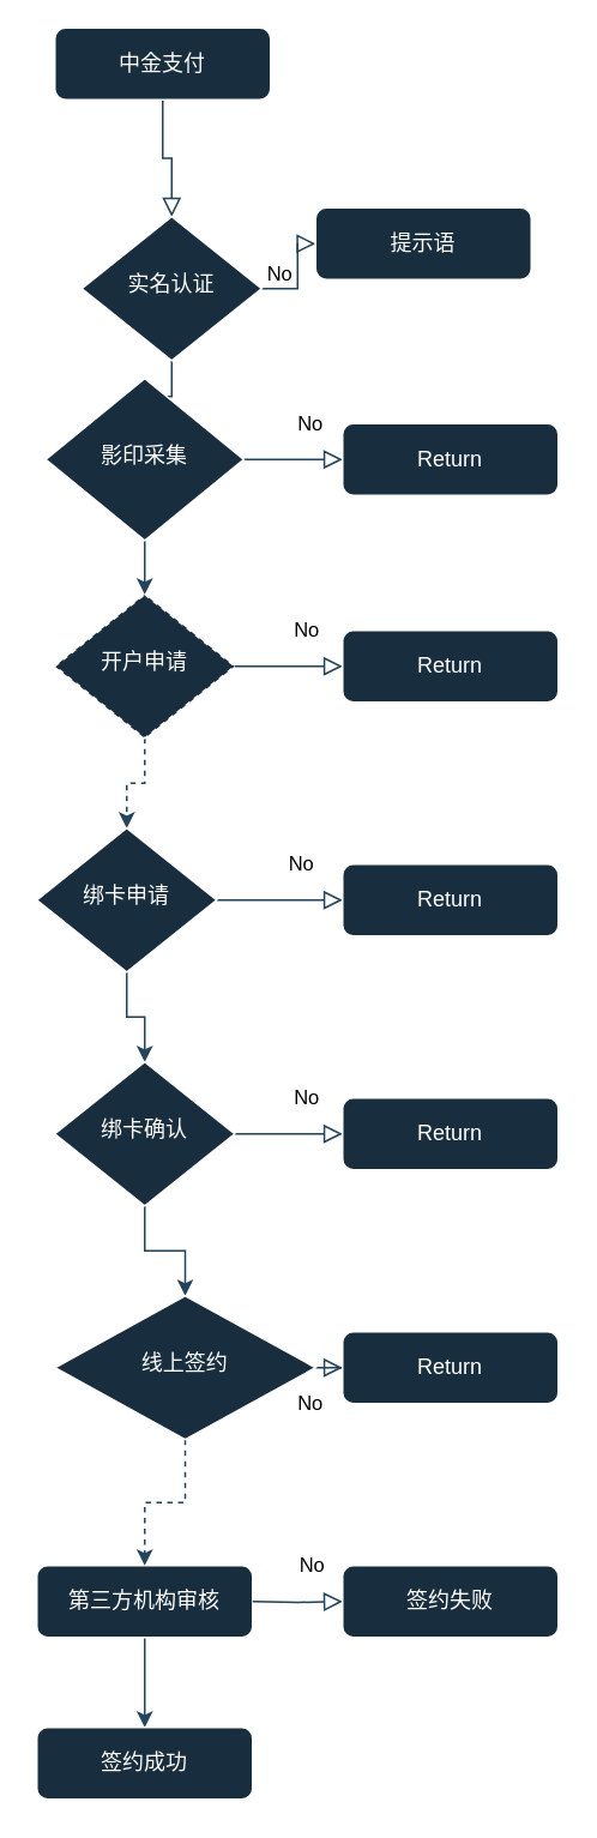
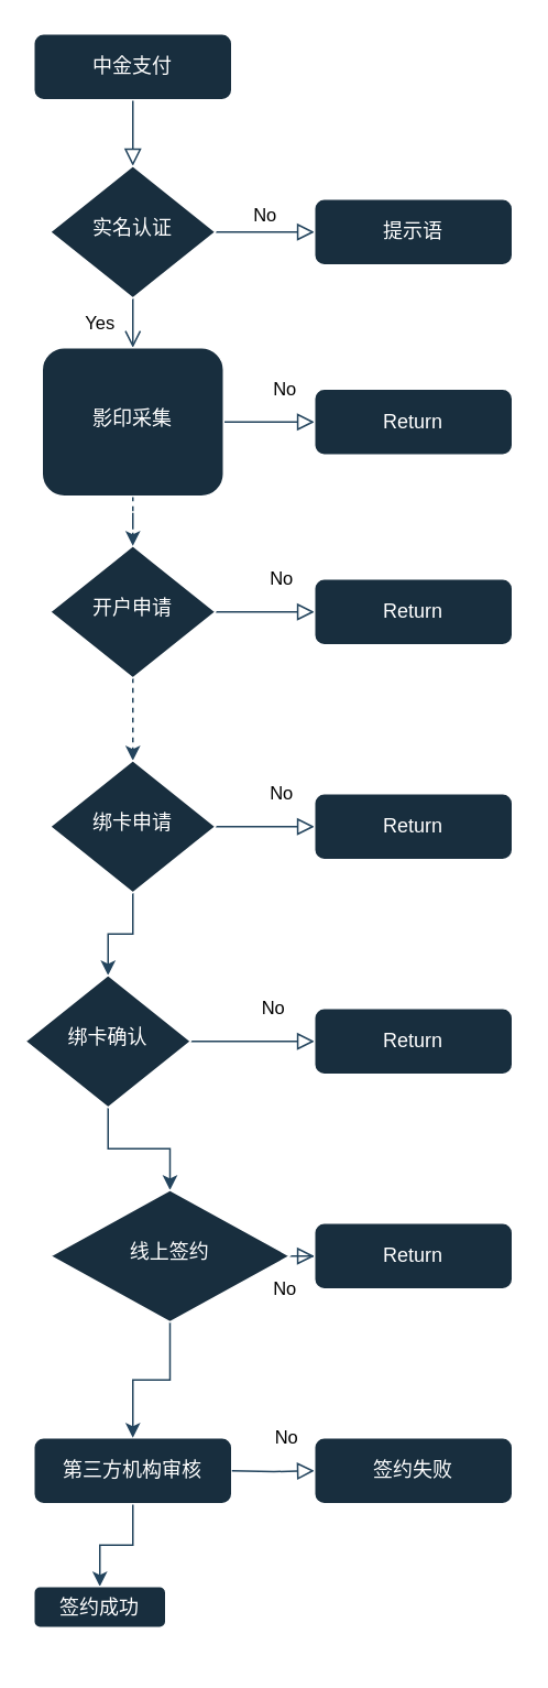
  <mxCell id="0" />
  <mxCell id="1" parent="0" />
  <mxCell id="2" value="" style="rounded=0;html=1;jettySize=auto;orthogonalLoop=1;fontSize=11;endArrow=block;endFill=0;endSize=8;strokeWidth=1;shadow=0;labelBackgroundColor=none;edgeStyle=orthogonalEdgeStyle;strokeColor=#23445D;fontColor=default;" parent="1" source="3" target="6" edge="1"><mxGeometry relative="1" as="geometry" /></mxCell>
- <mxCell id="3" value="中金支付" style="rounded=1;whiteSpace=wrap;html=1;fontSize=12;glass=0;strokeWidth=1;shadow=0;labelBackgroundColor=none;fillColor=#182E3E;strokeColor=#FFFFFF;fontColor=#FFFFFF;" parent="1" vertex="1"><mxGeometry x="30" y="15" width="120" height="40" as="geometry" /></mxCell>
+ <mxCell id="3" value="中金支付" style="rounded=1;whiteSpace=wrap;html=1;fontSize=12;glass=0;strokeWidth=1;shadow=0;labelBackgroundColor=none;fillColor=#182E3E;strokeColor=#FFFFFF;fontColor=#FFFFFF;" parent="1" vertex="1"><mxGeometry x="20" y="20" width="120" height="40" as="geometry" /></mxCell>
  <mxCell id="4" value="Yes" style="rounded=0;html=1;jettySize=auto;orthogonalLoop=1;fontSize=11;endArrow=open;endFill=0;endSize=8;strokeWidth=1;shadow=0;labelBackgroundColor=none;edgeStyle=orthogonalEdgeStyle;strokeColor=#23445D;fontColor=default;" parent="1" source="6" target="16" edge="1"><mxGeometry y="20" relative="1" as="geometry"><mxPoint as="offset" /></mxGeometry></mxCell>
  <mxCell id="5" value="No" style="edgeStyle=orthogonalEdgeStyle;rounded=0;html=1;jettySize=auto;orthogonalLoop=1;fontSize=11;endArrow=block;endFill=0;endSize=8;strokeWidth=1;shadow=0;labelBackgroundColor=none;strokeColor=#23445D;fontColor=default;" parent="1" source="6" target="7" edge="1"><mxGeometry y="10" relative="1" as="geometry"><mxPoint as="offset" /></mxGeometry></mxCell>
- <mxCell id="6" value="实名认证" style="rhombus;whiteSpace=wrap;html=1;shadow=0;fontFamily=Helvetica;fontSize=12;align=center;strokeWidth=1;spacing=6;spacingTop=-4;labelBackgroundColor=none;fillColor=#182E3E;strokeColor=#FFFFFF;fontColor=#FFFFFF;" parent="1" vertex="1"><mxGeometry x="45" y="120" width="100" height="80" as="geometry" /></mxCell>
- <mxCell id="7" value="提示语" style="rounded=1;whiteSpace=wrap;html=1;fontSize=12;glass=0;strokeWidth=1;shadow=0;labelBackgroundColor=none;fillColor=#182E3E;strokeColor=#FFFFFF;fontColor=#FFFFFF;" parent="1" vertex="1"><mxGeometry x="175" y="115" width="120" height="40" as="geometry" /></mxCell>
+ <mxCell id="6" value="实名认证" style="rhombus;whiteSpace=wrap;html=1;shadow=0;fontFamily=Helvetica;fontSize=12;align=center;strokeWidth=1;spacing=6;spacingTop=-4;labelBackgroundColor=none;fillColor=#182E3E;strokeColor=#FFFFFF;fontColor=#FFFFFF;" parent="1" vertex="1"><mxGeometry x="30" y="100" width="100" height="80" as="geometry" /></mxCell>
+ <mxCell id="7" value="提示语" style="rounded=1;whiteSpace=wrap;html=1;fontSize=12;glass=0;strokeWidth=1;shadow=0;labelBackgroundColor=none;fillColor=#182E3E;strokeColor=#FFFFFF;fontColor=#FFFFFF;" parent="1" vertex="1"><mxGeometry x="190" y="120" width="120" height="40" as="geometry" /></mxCell>
  <mxCell id="8" value="No" style="rounded=0;html=1;jettySize=auto;orthogonalLoop=1;fontSize=11;endArrow=block;endFill=0;endSize=8;strokeWidth=1;shadow=0;labelBackgroundColor=none;edgeStyle=orthogonalEdgeStyle;strokeColor=#23445D;fontColor=default;" parent="1" source="10" target="11" edge="1"><mxGeometry x="0.333" y="20" relative="1" as="geometry"><mxPoint as="offset" /></mxGeometry></mxCell>
  <mxCell id="9" value="" style="edgeStyle=orthogonalEdgeStyle;rounded=0;orthogonalLoop=1;jettySize=auto;html=1;strokeColor=#23445D;dashed=1;" parent="1" source="10" target="20" edge="1"><mxGeometry relative="1" as="geometry" /></mxCell>
- <mxCell id="10" value="开户申请" style="rhombus;whiteSpace=wrap;html=1;shadow=0;fontFamily=Helvetica;fontSize=12;align=center;strokeWidth=1;spacing=6;spacingTop=-4;labelBackgroundColor=none;fillColor=#182E3E;strokeColor=#FFFFFF;fontColor=#FFFFFF;dashed=1;" parent="1" vertex="1"><mxGeometry x="30" y="330" width="100" height="80" as="geometry" /></mxCell>
+ <mxCell id="10" value="开户申请" style="rhombus;whiteSpace=wrap;html=1;shadow=0;fontFamily=Helvetica;fontSize=12;align=center;strokeWidth=1;spacing=6;spacingTop=-4;labelBackgroundColor=none;fillColor=#182E3E;strokeColor=#FFFFFF;fontColor=#FFFFFF;" parent="1" vertex="1"><mxGeometry x="30" y="330" width="100" height="80" as="geometry" /></mxCell>
  <mxCell id="11" value="Return" style="rounded=1;whiteSpace=wrap;html=1;fontSize=12;glass=0;strokeWidth=1;shadow=0;labelBackgroundColor=none;fillColor=#182E3E;strokeColor=#FFFFFF;fontColor=#FFFFFF;" parent="1" vertex="1"><mxGeometry x="190" y="350" width="120" height="40" as="geometry" /></mxCell>
  <mxCell id="12" value="" style="edgeStyle=orthogonalEdgeStyle;rounded=0;orthogonalLoop=1;jettySize=auto;html=1;strokeColor=#23445D;" parent="1" source="13" target="33" edge="1"><mxGeometry relative="1" as="geometry" /></mxCell>
  <mxCell id="13" value="第三方机构审核" style="rounded=1;whiteSpace=wrap;html=1;fontSize=12;glass=0;strokeWidth=1;shadow=0;labelBackgroundColor=none;fillColor=#182E3E;strokeColor=#FFFFFF;fontColor=#FFFFFF;" parent="1" vertex="1"><mxGeometry x="20" y="870" width="120" height="40" as="geometry" /></mxCell>
  <mxCell id="14" value="No" style="rounded=0;html=1;jettySize=auto;orthogonalLoop=1;fontSize=11;endArrow=block;endFill=0;endSize=8;strokeWidth=1;shadow=0;labelBackgroundColor=none;edgeStyle=orthogonalEdgeStyle;strokeColor=#23445D;fontColor=default;" parent="1" source="16" target="17" edge="1"><mxGeometry x="0.333" y="20" relative="1" as="geometry"><mxPoint as="offset" /></mxGeometry></mxCell>
- <mxCell id="15" value="" style="edgeStyle=orthogonalEdgeStyle;rounded=0;orthogonalLoop=1;jettySize=auto;html=1;strokeColor=#23445D;" parent="1" source="16" target="10" edge="1"><mxGeometry relative="1" as="geometry" /></mxCell>
- <mxCell id="16" value="影印采集" style="rhombus;whiteSpace=wrap;html=1;shadow=0;fontFamily=Helvetica;fontSize=12;align=center;strokeWidth=1;spacing=6;spacingTop=-4;labelBackgroundColor=none;fillColor=#182E3E;strokeColor=#FFFFFF;fontColor=#FFFFFF;" parent="1" vertex="1"><mxGeometry x="25" y="210" width="110" height="90" as="geometry" /></mxCell>
+ <mxCell id="15" value="" style="edgeStyle=orthogonalEdgeStyle;rounded=0;orthogonalLoop=1;jettySize=auto;html=1;strokeColor=#23445D;dashed=1;" parent="1" source="16" target="10" edge="1"><mxGeometry relative="1" as="geometry" /></mxCell>
+ <mxCell id="16" value="影印采集" style="whiteSpace=wrap;html=1;shadow=0;fontFamily=Helvetica;fontSize=12;align=center;strokeWidth=1;spacing=6;spacingTop=-4;labelBackgroundColor=none;fillColor=#182E3E;strokeColor=#FFFFFF;fontColor=#FFFFFF;rounded=1;" parent="1" vertex="1"><mxGeometry x="25" y="210" width="110" height="90" as="geometry" /></mxCell>
  <mxCell id="17" value="Return" style="rounded=1;whiteSpace=wrap;html=1;fontSize=12;glass=0;strokeWidth=1;shadow=0;labelBackgroundColor=none;fillColor=#182E3E;strokeColor=#FFFFFF;fontColor=#FFFFFF;" parent="1" vertex="1"><mxGeometry x="190" y="235" width="120" height="40" as="geometry" /></mxCell>
  <mxCell id="18" value="No" style="rounded=0;html=1;jettySize=auto;orthogonalLoop=1;fontSize=11;endArrow=block;endFill=0;endSize=8;strokeWidth=1;shadow=0;labelBackgroundColor=none;edgeStyle=orthogonalEdgeStyle;strokeColor=#23445D;fontColor=default;" parent="1" source="20" target="21" edge="1"><mxGeometry x="0.333" y="20" relative="1" as="geometry"><mxPoint as="offset" /></mxGeometry></mxCell>
  <mxCell id="19" value="" style="edgeStyle=orthogonalEdgeStyle;rounded=0;orthogonalLoop=1;jettySize=auto;html=1;strokeColor=#23445D;" parent="1" source="20" target="24" edge="1"><mxGeometry relative="1" as="geometry" /></mxCell>
- <mxCell id="20" value="绑卡申请" style="rhombus;whiteSpace=wrap;html=1;shadow=0;fontFamily=Helvetica;fontSize=12;align=center;strokeWidth=1;spacing=6;spacingTop=-4;labelBackgroundColor=none;fillColor=#182E3E;strokeColor=#FFFFFF;fontColor=#FFFFFF;" parent="1" vertex="1"><mxGeometry x="20" y="460" width="100" height="80" as="geometry" /></mxCell>
+ <mxCell id="20" value="绑卡申请" style="rhombus;whiteSpace=wrap;html=1;shadow=0;fontFamily=Helvetica;fontSize=12;align=center;strokeWidth=1;spacing=6;spacingTop=-4;labelBackgroundColor=none;fillColor=#182E3E;strokeColor=#FFFFFF;fontColor=#FFFFFF;" parent="1" vertex="1"><mxGeometry x="30" y="460" width="100" height="80" as="geometry" /></mxCell>
  <mxCell id="21" value="Return" style="rounded=1;whiteSpace=wrap;html=1;fontSize=12;glass=0;strokeWidth=1;shadow=0;labelBackgroundColor=none;fillColor=#182E3E;strokeColor=#FFFFFF;fontColor=#FFFFFF;" parent="1" vertex="1"><mxGeometry x="190" y="480" width="120" height="40" as="geometry" /></mxCell>
  <mxCell id="22" value="No" style="rounded=0;html=1;jettySize=auto;orthogonalLoop=1;fontSize=11;endArrow=block;endFill=0;endSize=8;strokeWidth=1;shadow=0;labelBackgroundColor=none;edgeStyle=orthogonalEdgeStyle;strokeColor=#23445D;fontColor=default;" parent="1" source="24" target="25" edge="1"><mxGeometry x="0.333" y="20" relative="1" as="geometry"><mxPoint as="offset" /></mxGeometry></mxCell>
  <mxCell id="23" value="" style="edgeStyle=orthogonalEdgeStyle;rounded=0;orthogonalLoop=1;jettySize=auto;html=1;strokeColor=#23445D;" parent="1" source="24" target="28" edge="1"><mxGeometry relative="1" as="geometry" /></mxCell>
- <mxCell id="24" value="绑卡确认" style="rhombus;whiteSpace=wrap;html=1;shadow=0;fontFamily=Helvetica;fontSize=12;align=center;strokeWidth=1;spacing=6;spacingTop=-4;labelBackgroundColor=none;fillColor=#182E3E;strokeColor=#FFFFFF;fontColor=#FFFFFF;" parent="1" vertex="1"><mxGeometry x="30" y="590" width="100" height="80" as="geometry" /></mxCell>
+ <mxCell id="24" value="绑卡确认" style="rhombus;whiteSpace=wrap;html=1;shadow=0;fontFamily=Helvetica;fontSize=12;align=center;strokeWidth=1;spacing=6;spacingTop=-4;labelBackgroundColor=none;fillColor=#182E3E;strokeColor=#FFFFFF;fontColor=#FFFFFF;" parent="1" vertex="1"><mxGeometry x="15" y="590" width="100" height="80" as="geometry" /></mxCell>
  <mxCell id="25" value="Return" style="rounded=1;whiteSpace=wrap;html=1;fontSize=12;glass=0;strokeWidth=1;shadow=0;labelBackgroundColor=none;fillColor=#182E3E;strokeColor=#FFFFFF;fontColor=#FFFFFF;" parent="1" vertex="1"><mxGeometry x="190" y="610" width="120" height="40" as="geometry" /></mxCell>
  <mxCell id="26" value="No" style="rounded=0;html=1;jettySize=auto;orthogonalLoop=1;fontSize=11;endArrow=block;endFill=0;endSize=8;strokeWidth=1;shadow=0;labelBackgroundColor=none;edgeStyle=orthogonalEdgeStyle;strokeColor=#23445D;fontColor=default;" parent="1" source="28" target="29" edge="1"><mxGeometry x="0.333" y="20" relative="1" as="geometry"><mxPoint as="offset" /></mxGeometry></mxCell>
- <mxCell id="27" value="" style="edgeStyle=orthogonalEdgeStyle;rounded=0;orthogonalLoop=1;jettySize=auto;html=1;strokeColor=#23445D;dashed=1;" parent="1" source="28" target="13" edge="1"><mxGeometry relative="1" as="geometry" /></mxCell>
+ <mxCell id="27" value="" style="edgeStyle=orthogonalEdgeStyle;rounded=0;orthogonalLoop=1;jettySize=auto;html=1;strokeColor=#23445D;" parent="1" source="28" target="13" edge="1"><mxGeometry relative="1" as="geometry" /></mxCell>
  <mxCell id="28" value="线上签约" style="rhombus;whiteSpace=wrap;html=1;shadow=0;fontFamily=Helvetica;fontSize=12;align=center;strokeWidth=1;spacing=6;spacingTop=-4;labelBackgroundColor=none;fillColor=#182E3E;strokeColor=#FFFFFF;fontColor=#FFFFFF;" parent="1" vertex="1"><mxGeometry x="30" y="720" width="145" height="80" as="geometry" /></mxCell>
  <mxCell id="29" value="Return" style="rounded=1;whiteSpace=wrap;html=1;fontSize=12;glass=0;strokeWidth=1;shadow=0;labelBackgroundColor=none;fillColor=#182E3E;strokeColor=#FFFFFF;fontColor=#FFFFFF;" parent="1" vertex="1"><mxGeometry x="190" y="740" width="120" height="40" as="geometry" /></mxCell>
  <mxCell id="30" value="" style="shape=waypoint;sketch=0;size=6;pointerEvents=1;points=[];fillColor=#182E3E;resizable=0;rotatable=0;perimeter=centerPerimeter;snapToPoint=1;strokeColor=#FFFFFF;fontColor=#FFFFFF;rounded=1;glass=0;strokeWidth=1;shadow=0;labelBackgroundColor=none;" parent="1" vertex="1"><mxGeometry x="270" y="880" width="20" height="20" as="geometry" /></mxCell>
  <mxCell id="31" value="No" style="rounded=0;html=1;jettySize=auto;orthogonalLoop=1;fontSize=11;endArrow=block;endFill=0;endSize=8;strokeWidth=1;shadow=0;labelBackgroundColor=none;edgeStyle=orthogonalEdgeStyle;strokeColor=#23445D;fontColor=default;" parent="1" target="32" edge="1"><mxGeometry x="0.333" y="20" relative="1" as="geometry"><mxPoint as="offset" /><mxPoint x="140" y="890" as="sourcePoint" /></mxGeometry></mxCell>
  <mxCell id="32" value="签约失败" style="rounded=1;whiteSpace=wrap;html=1;fontSize=12;glass=0;strokeWidth=1;shadow=0;labelBackgroundColor=none;fillColor=#182E3E;strokeColor=#FFFFFF;fontColor=#FFFFFF;" parent="1" vertex="1"><mxGeometry x="190" y="870" width="120" height="40" as="geometry" /></mxCell>
- <mxCell id="33" value="签约成功" style="rounded=1;whiteSpace=wrap;html=1;fontSize=12;glass=0;strokeWidth=1;shadow=0;labelBackgroundColor=none;fillColor=#182E3E;strokeColor=#FFFFFF;fontColor=#FFFFFF;" parent="1" vertex="1"><mxGeometry x="20" y="960" width="120" height="40" as="geometry" /></mxCell>
+ <mxCell id="33" value="签约成功" style="rounded=1;whiteSpace=wrap;html=1;fontSize=12;glass=0;strokeWidth=1;shadow=0;labelBackgroundColor=none;fillColor=#182E3E;strokeColor=#FFFFFF;fontColor=#FFFFFF;" parent="1" vertex="1"><mxGeometry x="20" y="960" width="80" height="25" as="geometry" /></mxCell>
